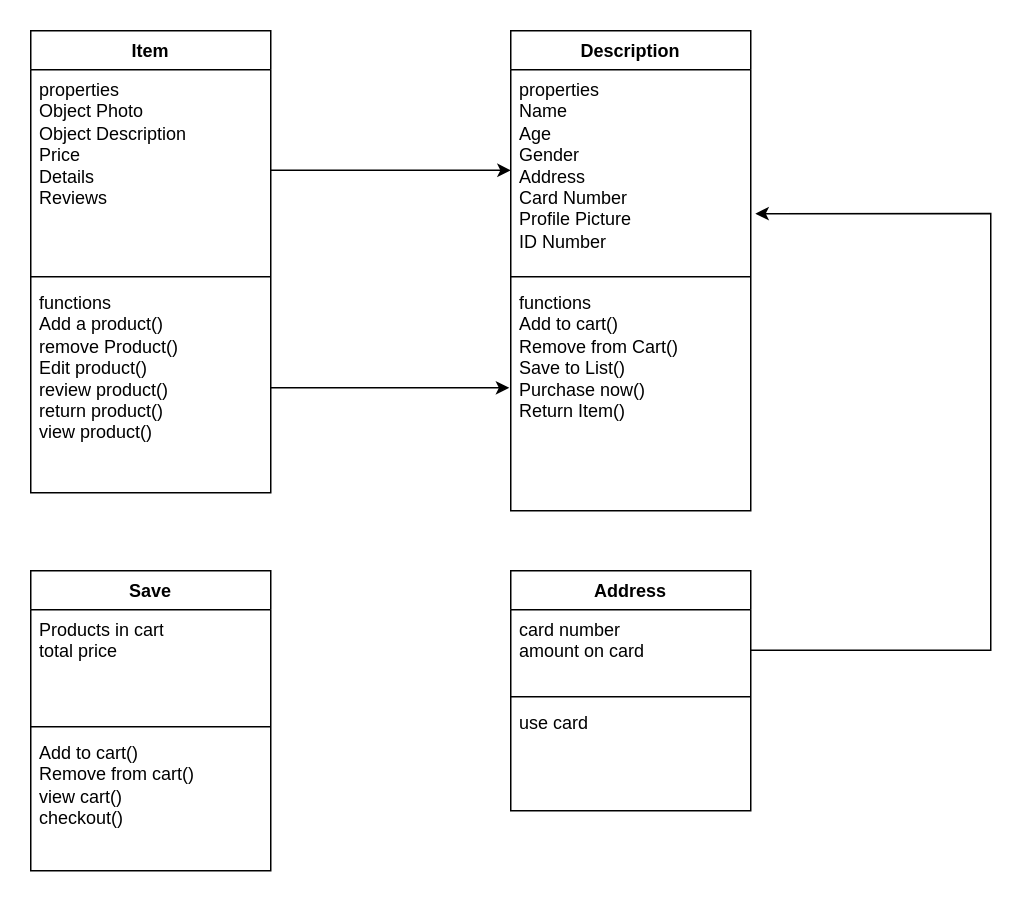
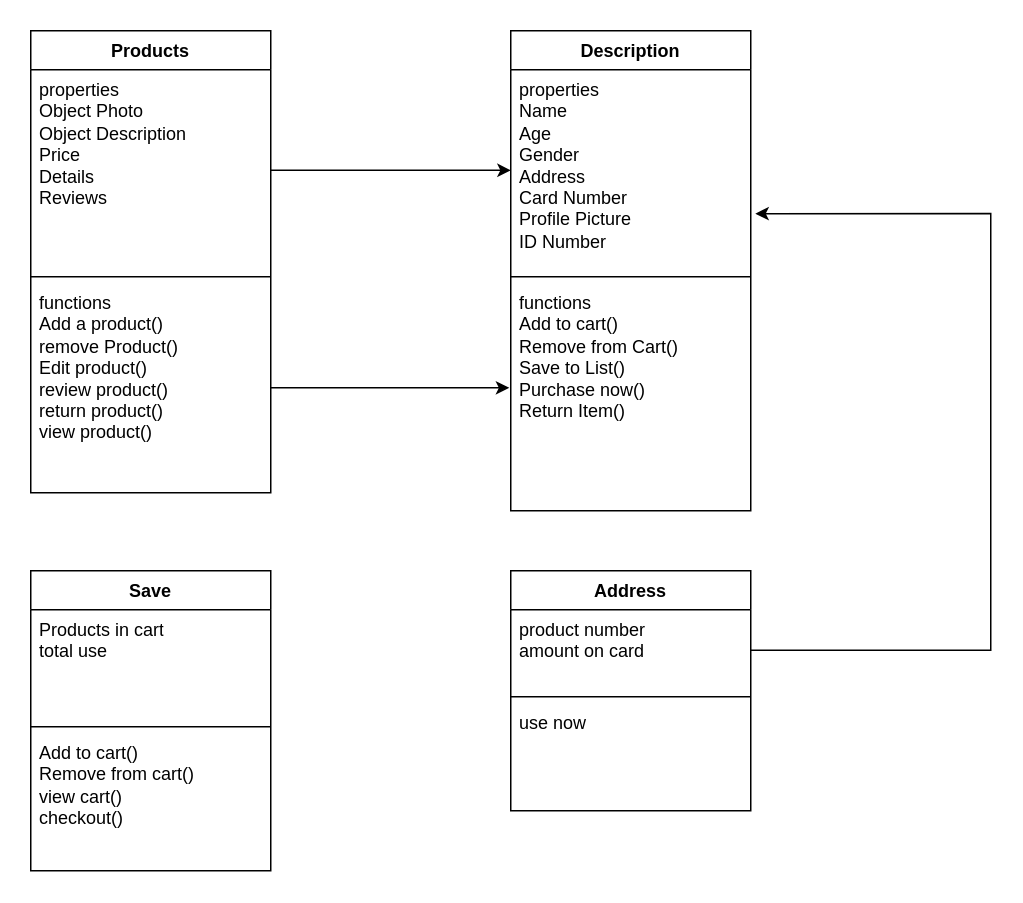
  <mxCell id="0" />
  <mxCell id="1" parent="0" />
- <mxCell id="2" value="Item" style="swimlane;fontStyle=1;align=center;verticalAlign=top;childLayout=stackLayout;horizontal=1;startSize=26;horizontalStack=0;resizeParent=1;resizeParentMax=0;resizeLast=0;collapsible=1;marginBottom=0;whiteSpace=wrap;html=1;" vertex="1" parent="1"><mxGeometry x="20" y="20" width="160" height="308" as="geometry" /></mxCell>
+ <mxCell id="2" value="Products" style="swimlane;fontStyle=1;align=center;verticalAlign=top;childLayout=stackLayout;horizontal=1;startSize=26;horizontalStack=0;resizeParent=1;resizeParentMax=0;resizeLast=0;collapsible=1;marginBottom=0;whiteSpace=wrap;html=1;" vertex="1" parent="1"><mxGeometry x="20" y="20" width="160" height="308" as="geometry" /></mxCell>
  <mxCell id="3" value="properties&lt;div&gt;Object Photo&amp;nbsp;&lt;/div&gt;&lt;div&gt;Object Description&amp;nbsp;&lt;/div&gt;&lt;div&gt;Price&lt;/div&gt;&lt;div&gt;Details&lt;/div&gt;&lt;div&gt;Reviews&amp;nbsp;&lt;/div&gt;" style="text;strokeColor=none;fillColor=none;align=left;verticalAlign=top;spacingLeft=4;spacingRight=4;overflow=hidden;rotatable=0;points=[[0,0.5],[1,0.5]];portConstraint=eastwest;whiteSpace=wrap;html=1;" vertex="1" parent="2"><mxGeometry y="26" width="160" height="134" as="geometry" /></mxCell>
  <mxCell id="4" value="" style="line;strokeWidth=1;fillColor=none;align=left;verticalAlign=middle;spacingTop=-1;spacingLeft=3;spacingRight=3;rotatable=0;labelPosition=right;points=[];portConstraint=eastwest;strokeColor=inherit;" vertex="1" parent="2"><mxGeometry y="160" width="160" height="8" as="geometry" /></mxCell>
  <mxCell id="5" value="functions&lt;div&gt;Add a product()&lt;/div&gt;&lt;div&gt;remove Product()&lt;/div&gt;&lt;div&gt;Edit product()&lt;/div&gt;&lt;div&gt;review product()&lt;/div&gt;&lt;div&gt;return product()&lt;/div&gt;&lt;div&gt;view product()&lt;/div&gt;&lt;div&gt;&lt;br&gt;&lt;/div&gt;" style="text;strokeColor=none;fillColor=none;align=left;verticalAlign=top;spacingLeft=4;spacingRight=4;overflow=hidden;rotatable=0;points=[[0,0.5],[1,0.5]];portConstraint=eastwest;whiteSpace=wrap;html=1;" vertex="1" parent="2"><mxGeometry y="168" width="160" height="140" as="geometry" /></mxCell>
  <mxCell id="6" value="Description" style="swimlane;fontStyle=1;align=center;verticalAlign=top;childLayout=stackLayout;horizontal=1;startSize=26;horizontalStack=0;resizeParent=1;resizeParentMax=0;resizeLast=0;collapsible=1;marginBottom=0;whiteSpace=wrap;html=1;" vertex="1" parent="1"><mxGeometry x="340" y="20" width="160" height="320" as="geometry" /></mxCell>
  <mxCell id="7" value="properties&lt;div&gt;Name&lt;/div&gt;&lt;div&gt;Age&lt;/div&gt;&lt;div&gt;Gender&lt;/div&gt;&lt;div&gt;Address&lt;/div&gt;&lt;div&gt;Card Number&amp;nbsp;&lt;/div&gt;&lt;div&gt;Profile Picture&lt;/div&gt;&lt;div&gt;ID Number&lt;/div&gt;" style="text;strokeColor=none;fillColor=none;align=left;verticalAlign=top;spacingLeft=4;spacingRight=4;overflow=hidden;rotatable=0;points=[[0,0.5],[1,0.5]];portConstraint=eastwest;whiteSpace=wrap;html=1;" vertex="1" parent="6"><mxGeometry y="26" width="160" height="134" as="geometry" /></mxCell>
  <mxCell id="8" value="" style="line;strokeWidth=1;fillColor=none;align=left;verticalAlign=middle;spacingTop=-1;spacingLeft=3;spacingRight=3;rotatable=0;labelPosition=right;points=[];portConstraint=eastwest;strokeColor=inherit;" vertex="1" parent="6"><mxGeometry y="160" width="160" height="8" as="geometry" /></mxCell>
  <mxCell id="9" value="functions&lt;div&gt;Add to cart()&lt;/div&gt;&lt;div&gt;Remove from Cart()&amp;nbsp;&lt;/div&gt;&lt;div&gt;Save to List()&amp;nbsp;&lt;/div&gt;&lt;div&gt;Purchase now()&lt;/div&gt;&lt;div&gt;Return Item()&lt;/div&gt;&lt;div&gt;&lt;br&gt;&lt;/div&gt;" style="text;strokeColor=none;fillColor=none;align=left;verticalAlign=top;spacingLeft=4;spacingRight=4;overflow=hidden;rotatable=0;points=[[0,0.5],[1,0.5]];portConstraint=eastwest;whiteSpace=wrap;html=1;" vertex="1" parent="6"><mxGeometry y="168" width="160" height="152" as="geometry" /></mxCell>
  <mxCell id="10" style="edgeStyle=orthogonalEdgeStyle;rounded=0;orthogonalLoop=1;jettySize=auto;html=1;entryX=0;entryY=0.5;entryDx=0;entryDy=0;" edge="1" parent="1" source="3" target="7"><mxGeometry relative="1" as="geometry" /></mxCell>
  <mxCell id="11" style="edgeStyle=orthogonalEdgeStyle;rounded=0;orthogonalLoop=1;jettySize=auto;html=1;exitX=1;exitY=0.5;exitDx=0;exitDy=0;entryX=-0.006;entryY=0.461;entryDx=0;entryDy=0;entryPerimeter=0;" edge="1" parent="1" source="5" target="9"><mxGeometry relative="1" as="geometry" /></mxCell>
  <mxCell id="12" value="Save" style="swimlane;fontStyle=1;align=center;verticalAlign=top;childLayout=stackLayout;horizontal=1;startSize=26;horizontalStack=0;resizeParent=1;resizeParentMax=0;resizeLast=0;collapsible=1;marginBottom=0;whiteSpace=wrap;html=1;" vertex="1" parent="1"><mxGeometry x="20" y="380" width="160" height="200" as="geometry" /></mxCell>
- <mxCell id="13" value="Products in cart&lt;div&gt;total price&lt;/div&gt;&lt;div&gt;&lt;br&gt;&lt;/div&gt;" style="text;strokeColor=none;fillColor=none;align=left;verticalAlign=top;spacingLeft=4;spacingRight=4;overflow=hidden;rotatable=0;points=[[0,0.5],[1,0.5]];portConstraint=eastwest;whiteSpace=wrap;html=1;" vertex="1" parent="12"><mxGeometry y="26" width="160" height="74" as="geometry" /></mxCell>
+ <mxCell id="13" value="Products in cart&lt;div&gt;total use&lt;/div&gt;&lt;div&gt;&lt;br&gt;&lt;/div&gt;" style="text;strokeColor=none;fillColor=none;align=left;verticalAlign=top;spacingLeft=4;spacingRight=4;overflow=hidden;rotatable=0;points=[[0,0.5],[1,0.5]];portConstraint=eastwest;whiteSpace=wrap;html=1;" vertex="1" parent="12"><mxGeometry y="26" width="160" height="74" as="geometry" /></mxCell>
  <mxCell id="14" value="" style="line;strokeWidth=1;fillColor=none;align=left;verticalAlign=middle;spacingTop=-1;spacingLeft=3;spacingRight=3;rotatable=0;labelPosition=right;points=[];portConstraint=eastwest;strokeColor=inherit;" vertex="1" parent="12"><mxGeometry y="100" width="160" height="8" as="geometry" /></mxCell>
  <mxCell id="15" value="Add to cart()&lt;div&gt;Remove from cart()&lt;/div&gt;&lt;div&gt;view cart()&lt;/div&gt;&lt;div&gt;checkout()&lt;/div&gt;&lt;div&gt;&lt;br&gt;&lt;/div&gt;" style="text;strokeColor=none;fillColor=none;align=left;verticalAlign=top;spacingLeft=4;spacingRight=4;overflow=hidden;rotatable=0;points=[[0,0.5],[1,0.5]];portConstraint=eastwest;whiteSpace=wrap;html=1;" vertex="1" parent="12"><mxGeometry y="108" width="160" height="92" as="geometry" /></mxCell>
  <mxCell id="16" value="Address" style="swimlane;fontStyle=1;align=center;verticalAlign=top;childLayout=stackLayout;horizontal=1;startSize=26;horizontalStack=0;resizeParent=1;resizeParentMax=0;resizeLast=0;collapsible=1;marginBottom=0;whiteSpace=wrap;html=1;" vertex="1" parent="1"><mxGeometry x="340" y="380" width="160" height="160" as="geometry" /></mxCell>
- <mxCell id="17" value="card number&lt;div&gt;amount on card&lt;/div&gt;" style="text;strokeColor=none;fillColor=none;align=left;verticalAlign=top;spacingLeft=4;spacingRight=4;overflow=hidden;rotatable=0;points=[[0,0.5],[1,0.5]];portConstraint=eastwest;whiteSpace=wrap;html=1;" vertex="1" parent="16"><mxGeometry y="26" width="160" height="54" as="geometry" /></mxCell>
+ <mxCell id="17" value="product number&lt;div&gt;amount on card&lt;/div&gt;" style="text;strokeColor=none;fillColor=none;align=left;verticalAlign=top;spacingLeft=4;spacingRight=4;overflow=hidden;rotatable=0;points=[[0,0.5],[1,0.5]];portConstraint=eastwest;whiteSpace=wrap;html=1;" vertex="1" parent="16"><mxGeometry y="26" width="160" height="54" as="geometry" /></mxCell>
  <mxCell id="18" value="" style="line;strokeWidth=1;fillColor=none;align=left;verticalAlign=middle;spacingTop=-1;spacingLeft=3;spacingRight=3;rotatable=0;labelPosition=right;points=[];portConstraint=eastwest;strokeColor=inherit;" vertex="1" parent="16"><mxGeometry y="80" width="160" height="8" as="geometry" /></mxCell>
- <mxCell id="19" value="use card&lt;div&gt;&lt;br&gt;&lt;/div&gt;" style="text;strokeColor=none;fillColor=none;align=left;verticalAlign=top;spacingLeft=4;spacingRight=4;overflow=hidden;rotatable=0;points=[[0,0.5],[1,0.5]];portConstraint=eastwest;whiteSpace=wrap;html=1;" vertex="1" parent="16"><mxGeometry y="88" width="160" height="72" as="geometry" /></mxCell>
+ <mxCell id="19" value="use now&lt;div&gt;&lt;br&gt;&lt;/div&gt;" style="text;strokeColor=none;fillColor=none;align=left;verticalAlign=top;spacingLeft=4;spacingRight=4;overflow=hidden;rotatable=0;points=[[0,0.5],[1,0.5]];portConstraint=eastwest;whiteSpace=wrap;html=1;" vertex="1" parent="16"><mxGeometry y="88" width="160" height="72" as="geometry" /></mxCell>
  <mxCell id="20" style="edgeStyle=orthogonalEdgeStyle;rounded=0;orthogonalLoop=1;jettySize=auto;html=1;entryX=1.019;entryY=0.716;entryDx=0;entryDy=0;entryPerimeter=0;" edge="1" parent="1" source="17" target="7"><mxGeometry relative="1" as="geometry"><mxPoint x="630" y="130" as="targetPoint" /><Array as="points"><mxPoint x="660" y="433" /><mxPoint x="660" y="142" /></Array></mxGeometry></mxCell>
